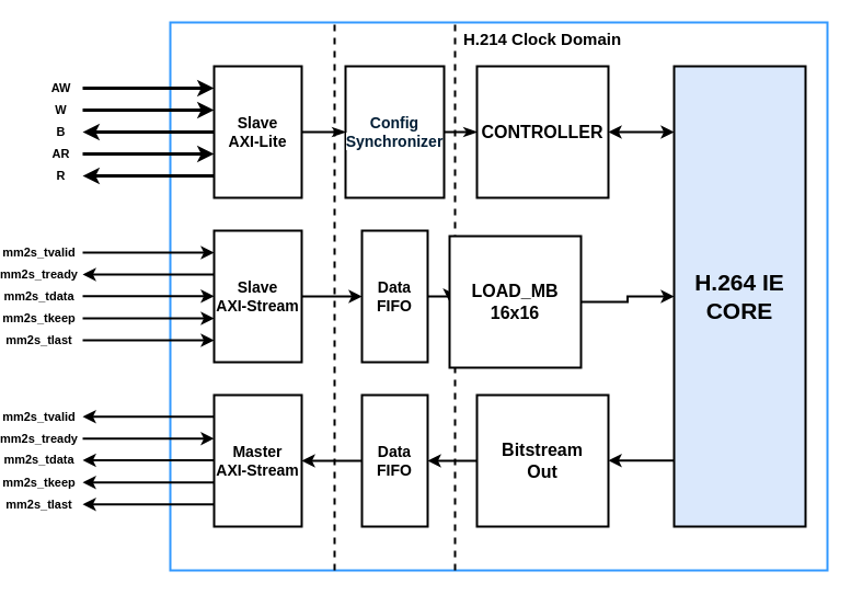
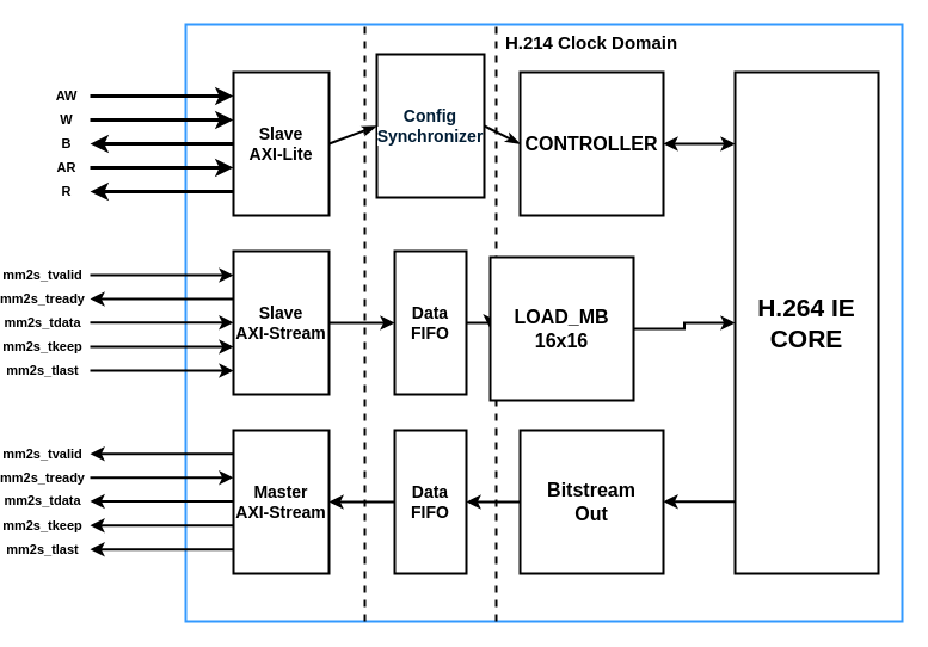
  <mxCell id="0" />
  <mxCell id="1" parent="0" />
  <mxCell id="2" value="" style="rounded=0;whiteSpace=wrap;html=1;strokeColor=#3399FF;fontStyle=1;strokeWidth=2;" parent="1" vertex="1"><mxGeometry x="100" y="20" width="600" height="500" as="geometry" /></mxCell>
  <mxCell id="3" value="&lt;font style=&quot;font-size: 14px;&quot;&gt;Slave&lt;/font&gt;&lt;div style=&quot;font-size: 14px;&quot;&gt;&lt;font style=&quot;font-size: 14px;&quot;&gt;AXI-Lite&lt;/font&gt;&lt;/div&gt;" style="rounded=0;whiteSpace=wrap;html=1;fontStyle=1;strokeWidth=2;" parent="1" vertex="1"><mxGeometry x="140" y="60" width="80" height="120" as="geometry" /></mxCell>
  <mxCell id="4" style="edgeStyle=orthogonalEdgeStyle;rounded=0;orthogonalLoop=1;jettySize=auto;html=1;entryX=0;entryY=0.5;entryDx=0;entryDy=0;strokeWidth=2;" parent="1" source="5" target="19" edge="1"><mxGeometry relative="1" as="geometry" /></mxCell>
  <mxCell id="5" value="&lt;font style=&quot;font-size: 14px;&quot;&gt;Data&lt;/font&gt;&lt;div style=&quot;font-size: 14px;&quot;&gt;&lt;font style=&quot;font-size: 14px;&quot;&gt;FIFO&lt;/font&gt;&lt;/div&gt;" style="rounded=0;whiteSpace=wrap;html=1;fontStyle=1;strokeWidth=2;" parent="1" vertex="1"><mxGeometry x="275" y="210" width="60" height="120" as="geometry" /></mxCell>
  <mxCell id="6" style="edgeStyle=orthogonalEdgeStyle;rounded=0;orthogonalLoop=1;jettySize=auto;html=1;entryX=1;entryY=0.5;entryDx=0;entryDy=0;strokeWidth=2;" parent="1" source="7" target="16" edge="1"><mxGeometry relative="1" as="geometry" /></mxCell>
  <mxCell id="7" value="&lt;span style=&quot;font-size: 14px;&quot;&gt;Data&lt;/span&gt;&lt;br&gt;&lt;div style=&quot;font-size: 14px;&quot;&gt;&lt;font style=&quot;font-size: 14px;&quot;&gt;FIFO&lt;/font&gt;&lt;/div&gt;" style="rounded=0;whiteSpace=wrap;html=1;fontStyle=1;strokeWidth=2;" parent="1" vertex="1"><mxGeometry x="275" y="360" width="60" height="120" as="geometry" /></mxCell>
  <mxCell id="8" value="" style="endArrow=classicThin;html=1;rounded=0;entryX=0;entryY=0.5;entryDx=0;entryDy=0;exitX=1;exitY=0.5;exitDx=0;exitDy=0;endFill=1;fontStyle=1;strokeWidth=2;" parent="1" source="3" target="13" edge="1"><mxGeometry width="50" height="50" relative="1" as="geometry"><mxPoint x="280" y="190" as="sourcePoint" /><mxPoint x="280" y="140" as="targetPoint" /></mxGeometry></mxCell>
  <mxCell id="9" value="" style="endArrow=classicThin;html=1;rounded=0;entryX=0;entryY=0.5;entryDx=0;entryDy=0;exitX=1;exitY=0.5;exitDx=0;exitDy=0;endFill=1;fontStyle=1;strokeWidth=2;" parent="1" source="13" target="17" edge="1"><mxGeometry width="50" height="50" relative="1" as="geometry"><mxPoint x="340" y="140" as="sourcePoint" /><mxPoint x="379.4" y="123.9" as="targetPoint" /></mxGeometry></mxCell>
  <mxCell id="10" value="" style="endArrow=none;dashed=1;html=1;rounded=0;entryX=0.25;entryY=0;entryDx=0;entryDy=0;exitX=0.25;exitY=1;exitDx=0;exitDy=0;strokeWidth=2;" parent="1" source="2" target="2" edge="1"><mxGeometry width="50" height="50" relative="1" as="geometry"><mxPoint x="180" y="360" as="sourcePoint" /><mxPoint x="230" y="310" as="targetPoint" /></mxGeometry></mxCell>
  <mxCell id="11" value="" style="endArrow=none;dashed=1;html=1;rounded=0;entryX=0.25;entryY=0;entryDx=0;entryDy=0;strokeWidth=2;" parent="1" edge="1"><mxGeometry width="50" height="50" relative="1" as="geometry"><mxPoint x="360" y="520" as="sourcePoint" /><mxPoint x="360" y="20" as="targetPoint" /></mxGeometry></mxCell>
  <mxCell id="12" value="&lt;b&gt;&lt;font style=&quot;font-size: 15px;&quot;&gt;H.214 Clock Domain&lt;/font&gt;&lt;/b&gt;" style="text;html=1;align=center;verticalAlign=middle;whiteSpace=wrap;rounded=0;strokeWidth=2;" parent="1" vertex="1"><mxGeometry x="360" y="20" width="160" height="30" as="geometry" /></mxCell>
- <mxCell id="13" value="&lt;div style=&quot;font-size: 14px;&quot;&gt;&lt;font style=&quot;font-size: 14px;&quot; face=&quot;Google Sans, Arial, sans-serif&quot; color=&quot;#001d35&quot;&gt;&lt;span style=&quot;background-color: rgb(255, 255, 255);&quot;&gt;Config&lt;/span&gt;&lt;/font&gt;&lt;/div&gt;&lt;div style=&quot;font-size: 14px;&quot;&gt;&lt;font style=&quot;font-size: 14px;&quot; face=&quot;Google Sans, Arial, sans-serif&quot; color=&quot;#001d35&quot;&gt;&lt;span style=&quot;background-color: rgb(255, 255, 255);&quot;&gt;Synchronizer&lt;/span&gt;&lt;/font&gt;&lt;/div&gt;" style="rounded=0;whiteSpace=wrap;html=1;fontStyle=1;strokeWidth=2;align=center;" parent="1" vertex="1"><mxGeometry x="260" y="60" width="90" height="120" as="geometry" /></mxCell>
+ <mxCell id="13" value="&lt;div style=&quot;font-size: 14px;&quot;&gt;&lt;font style=&quot;font-size: 14px;&quot; face=&quot;Google Sans, Arial, sans-serif&quot; color=&quot;#001d35&quot;&gt;&lt;span style=&quot;background-color: rgb(255, 255, 255);&quot;&gt;Config&lt;/span&gt;&lt;/font&gt;&lt;/div&gt;&lt;div style=&quot;font-size: 14px;&quot;&gt;&lt;font style=&quot;font-size: 14px;&quot; face=&quot;Google Sans, Arial, sans-serif&quot; color=&quot;#001d35&quot;&gt;&lt;span style=&quot;background-color: rgb(255, 255, 255);&quot;&gt;Synchronizer&lt;/span&gt;&lt;/font&gt;&lt;/div&gt;" style="rounded=0;whiteSpace=wrap;html=1;fontStyle=1;strokeWidth=2;align=center;" parent="1" vertex="1"><mxGeometry x="260" y="45" width="90" height="120" as="geometry" /></mxCell>
  <mxCell id="14" style="edgeStyle=orthogonalEdgeStyle;rounded=0;orthogonalLoop=1;jettySize=auto;html=1;entryX=0;entryY=0.5;entryDx=0;entryDy=0;strokeWidth=2;" parent="1" source="15" target="5" edge="1"><mxGeometry relative="1" as="geometry" /></mxCell>
  <mxCell id="15" value="&lt;font style=&quot;font-size: 14px;&quot;&gt;Slave&lt;/font&gt;&lt;div style=&quot;font-size: 14px;&quot;&gt;&lt;font style=&quot;font-size: 14px;&quot;&gt;AXI-Stream&lt;/font&gt;&lt;/div&gt;" style="rounded=0;whiteSpace=wrap;html=1;fontStyle=1;strokeWidth=2;" parent="1" vertex="1"><mxGeometry x="140" y="210" width="80" height="120" as="geometry" /></mxCell>
  <mxCell id="16" value="&lt;font style=&quot;font-size: 14px;&quot;&gt;Master&lt;br&gt;&lt;/font&gt;&lt;div style=&quot;font-size: 14px;&quot;&gt;&lt;font style=&quot;font-size: 14px;&quot;&gt;AXI-Stream&lt;/font&gt;&lt;/div&gt;" style="rounded=0;whiteSpace=wrap;html=1;fontStyle=1;strokeWidth=2;" parent="1" vertex="1"><mxGeometry x="140" y="360" width="80" height="120" as="geometry" /></mxCell>
  <mxCell id="17" value="&lt;span style=&quot;font-size: 16px;&quot;&gt;CONTROLLER&lt;/span&gt;" style="rounded=0;whiteSpace=wrap;html=1;fontStyle=1;strokeWidth=2;" parent="1" vertex="1"><mxGeometry x="380" y="60" width="120" height="120" as="geometry" /></mxCell>
  <mxCell id="18" style="edgeStyle=orthogonalEdgeStyle;rounded=0;orthogonalLoop=1;jettySize=auto;html=1;entryX=0;entryY=0.5;entryDx=0;entryDy=0;strokeWidth=2;" parent="1" source="19" target="39" edge="1"><mxGeometry relative="1" as="geometry"><mxPoint x="560" y="300" as="targetPoint" /></mxGeometry></mxCell>
  <mxCell id="19" value="&lt;span style=&quot;font-size: 16px;&quot;&gt;LOAD_MB&lt;/span&gt;&lt;div&gt;&lt;span style=&quot;font-size: 16px;&quot;&gt;16x16&lt;/span&gt;&lt;/div&gt;" style="rounded=0;whiteSpace=wrap;html=1;fontStyle=1;strokeWidth=2;" parent="1" vertex="1"><mxGeometry x="355" y="215" width="120" height="120" as="geometry" /></mxCell>
  <mxCell id="20" style="edgeStyle=orthogonalEdgeStyle;rounded=0;orthogonalLoop=1;jettySize=auto;html=1;entryX=1;entryY=0.5;entryDx=0;entryDy=0;strokeWidth=2;" parent="1" source="21" target="7" edge="1"><mxGeometry relative="1" as="geometry" /></mxCell>
  <mxCell id="21" value="&lt;span style=&quot;font-size: 16px;&quot;&gt;Bitstream&lt;/span&gt;&lt;div&gt;&lt;span style=&quot;font-size: 16px;&quot;&gt;Out&lt;/span&gt;&lt;/div&gt;" style="rounded=0;whiteSpace=wrap;html=1;fontStyle=1;strokeWidth=2;" parent="1" vertex="1"><mxGeometry x="380" y="360" width="120" height="120" as="geometry" /></mxCell>
  <mxCell id="22" value="B" style="endArrow=classic;html=1;rounded=0;entryX=0;entryY=0.5;entryDx=0;entryDy=0;exitX=0;exitY=0.5;exitDx=0;exitDy=0;fontStyle=1;strokeWidth=3;" parent="1" source="3" edge="1"><mxGeometry x="1" y="20" width="50" height="50" relative="1" as="geometry"><mxPoint x="250" y="50" as="sourcePoint" /><mxPoint x="20" y="120" as="targetPoint" /><mxPoint x="-20" y="-20" as="offset" /></mxGeometry></mxCell>
  <mxCell id="23" value="AR" style="endArrow=classic;html=1;rounded=0;entryX=0;entryY=0.5;entryDx=0;entryDy=0;fontStyle=1;strokeWidth=3;" parent="1" edge="1"><mxGeometry x="-1" y="-20" width="50" height="50" relative="1" as="geometry"><mxPoint x="20" y="140" as="sourcePoint" /><mxPoint x="140" y="140" as="targetPoint" /><mxPoint x="-20" y="-20" as="offset" /></mxGeometry></mxCell>
  <mxCell id="24" value="R" style="endArrow=classic;html=1;rounded=0;entryX=0;entryY=0.5;entryDx=0;entryDy=0;fontStyle=1;strokeWidth=3;" parent="1" edge="1"><mxGeometry x="1" y="20" width="50" height="50" relative="1" as="geometry"><mxPoint x="140" y="160" as="sourcePoint" /><mxPoint x="20" y="160" as="targetPoint" /><mxPoint x="-20" y="-20" as="offset" /></mxGeometry></mxCell>
  <mxCell id="25" value="W" style="endArrow=classic;html=1;rounded=0;entryX=0;entryY=0.5;entryDx=0;entryDy=0;fontStyle=1;strokeWidth=3;" parent="1" edge="1"><mxGeometry x="-1" y="-20" width="50" height="50" relative="1" as="geometry"><mxPoint x="20" y="100" as="sourcePoint" /><mxPoint x="140" y="100" as="targetPoint" /><mxPoint x="-20" y="-20" as="offset" /></mxGeometry></mxCell>
  <mxCell id="26" value="AW" style="endArrow=classic;html=1;rounded=0;entryX=0;entryY=0.5;entryDx=0;entryDy=0;fontStyle=1;strokeWidth=3;" parent="1" edge="1"><mxGeometry x="-1" y="-20" width="50" height="50" relative="1" as="geometry"><mxPoint x="20" y="80" as="sourcePoint" /><mxPoint x="140" y="80" as="targetPoint" /><mxPoint x="-20" y="-20" as="offset" /></mxGeometry></mxCell>
  <mxCell id="27" value="mm2s_tvalid" style="endArrow=classic;html=1;rounded=0;entryX=0;entryY=0.5;entryDx=0;entryDy=0;strokeWidth=2;fontStyle=1" parent="1" edge="1"><mxGeometry x="-1" y="-40" width="50" height="50" relative="1" as="geometry"><mxPoint x="20" y="230" as="sourcePoint" /><mxPoint x="140" y="230" as="targetPoint" /><mxPoint x="-40" y="-40" as="offset" /></mxGeometry></mxCell>
  <mxCell id="28" style="edgeStyle=orthogonalEdgeStyle;rounded=0;orthogonalLoop=1;jettySize=auto;html=1;entryX=0;entryY=0.5;entryDx=0;entryDy=0;strokeWidth=2;" parent="1" edge="1"><mxGeometry relative="1" as="geometry"><mxPoint x="560" y="419.76" as="sourcePoint" /><mxPoint x="500" y="419.76" as="targetPoint" /></mxGeometry></mxCell>
  <mxCell id="29" value="mm2s_tready" style="endArrow=classic;html=1;rounded=0;entryX=0;entryY=0.5;entryDx=0;entryDy=0;strokeWidth=2;fontStyle=1" parent="1" edge="1"><mxGeometry x="1" y="40" width="50" height="50" relative="1" as="geometry"><mxPoint x="140" y="250" as="sourcePoint" /><mxPoint x="20" y="250" as="targetPoint" /><mxPoint x="-40" y="-40" as="offset" /></mxGeometry></mxCell>
  <mxCell id="30" value="mm2s_tlast" style="endArrow=classic;html=1;rounded=0;entryX=0;entryY=0.5;entryDx=0;entryDy=0;strokeWidth=2;fontStyle=1" parent="1" edge="1"><mxGeometry x="-1" y="-40" width="50" height="50" relative="1" as="geometry"><mxPoint x="20" y="310" as="sourcePoint" /><mxPoint x="140" y="310" as="targetPoint" /><mxPoint x="-40" y="-40" as="offset" /></mxGeometry></mxCell>
  <mxCell id="31" value="mm2s_tkeep" style="endArrow=classic;html=1;rounded=0;entryX=0;entryY=0.5;entryDx=0;entryDy=0;strokeWidth=2;fontStyle=1" parent="1" edge="1"><mxGeometry x="-1" y="-40" width="50" height="50" relative="1" as="geometry"><mxPoint x="20" y="290" as="sourcePoint" /><mxPoint x="140" y="290" as="targetPoint" /><mxPoint x="-40" y="-40" as="offset" /></mxGeometry></mxCell>
  <mxCell id="32" value="mm2s_tdata" style="endArrow=classic;html=1;rounded=0;entryX=0;entryY=0.5;entryDx=0;entryDy=0;strokeWidth=2;fontStyle=1" parent="1" edge="1"><mxGeometry x="-1" y="-40" width="50" height="50" relative="1" as="geometry"><mxPoint x="20" y="269.76" as="sourcePoint" /><mxPoint x="140" y="269.76" as="targetPoint" /><mxPoint x="-40" y="-40" as="offset" /></mxGeometry></mxCell>
  <mxCell id="33" value="mm2s_tvalid" style="endArrow=classic;html=1;rounded=0;entryX=0;entryY=0.5;entryDx=0;entryDy=0;strokeWidth=2;fontStyle=1" parent="1" edge="1"><mxGeometry x="1" y="40" width="50" height="50" relative="1" as="geometry"><mxPoint x="140" y="379.71" as="sourcePoint" /><mxPoint x="20" y="379.71" as="targetPoint" /><mxPoint x="-40" y="-40" as="offset" /></mxGeometry></mxCell>
  <mxCell id="34" value="mm2s_tready" style="endArrow=classic;html=1;rounded=0;entryX=0;entryY=0.5;entryDx=0;entryDy=0;strokeWidth=2;fontStyle=1" parent="1" edge="1"><mxGeometry x="-1" y="-40" width="50" height="50" relative="1" as="geometry"><mxPoint x="20" y="399.71" as="sourcePoint" /><mxPoint x="140" y="399.71" as="targetPoint" /><mxPoint x="-40" y="-40" as="offset" /></mxGeometry></mxCell>
  <mxCell id="35" value="mm2s_tlast" style="endArrow=classic;html=1;rounded=0;entryX=0;entryY=0.5;entryDx=0;entryDy=0;strokeWidth=2;fontStyle=1" parent="1" edge="1"><mxGeometry x="1" y="40" width="50" height="50" relative="1" as="geometry"><mxPoint x="140" y="459.71" as="sourcePoint" /><mxPoint x="20" y="459.71" as="targetPoint" /><mxPoint x="-40" y="-40" as="offset" /></mxGeometry></mxCell>
  <mxCell id="36" value="mm2s_tkeep" style="endArrow=classic;html=1;rounded=0;entryX=0;entryY=0.5;entryDx=0;entryDy=0;strokeWidth=2;fontStyle=1" parent="1" edge="1"><mxGeometry x="1" y="40" width="50" height="50" relative="1" as="geometry"><mxPoint x="140" y="439.71" as="sourcePoint" /><mxPoint x="20" y="439.71" as="targetPoint" /><mxPoint x="-40" y="-40" as="offset" /></mxGeometry></mxCell>
  <mxCell id="37" value="mm2s_tdata" style="endArrow=classic;html=1;rounded=0;entryX=0;entryY=0.5;entryDx=0;entryDy=0;strokeWidth=2;fontStyle=1" parent="1" edge="1"><mxGeometry x="1" y="40" width="50" height="50" relative="1" as="geometry"><mxPoint x="140" y="419.47" as="sourcePoint" /><mxPoint x="20" y="419.47" as="targetPoint" /><mxPoint x="-40" y="-40" as="offset" /></mxGeometry></mxCell>
  <mxCell id="38" value="" style="endArrow=classic;startArrow=classic;html=1;rounded=0;exitX=1;exitY=0.5;exitDx=0;exitDy=0;entryX=0;entryY=0;entryDx=0;entryDy=0;strokeWidth=2;" parent="1" source="17" edge="1"><mxGeometry width="50" height="50" relative="1" as="geometry"><mxPoint x="370" y="180" as="sourcePoint" /><mxPoint x="560" y="120" as="targetPoint" /></mxGeometry></mxCell>
- <mxCell id="39" value="&lt;font style=&quot;font-size: 21px;&quot;&gt;H.264 IE&lt;/font&gt;&lt;div style=&quot;font-size: 21px;&quot;&gt;&lt;font style=&quot;font-size: 21px;&quot;&gt;CORE&lt;/font&gt;&lt;/div&gt;" style="rounded=0;whiteSpace=wrap;html=1;fontStyle=1;strokeWidth=2;fillColor=#dae8fc;" parent="1" vertex="1"><mxGeometry x="560" y="60" width="120" height="420" as="geometry" /></mxCell>
+ <mxCell id="39" value="&lt;font style=&quot;font-size: 21px;&quot;&gt;H.264 IE&lt;/font&gt;&lt;div style=&quot;font-size: 21px;&quot;&gt;&lt;font style=&quot;font-size: 21px;&quot;&gt;CORE&lt;/font&gt;&lt;/div&gt;" style="rounded=0;whiteSpace=wrap;html=1;fontStyle=1;strokeWidth=2;" parent="1" vertex="1"><mxGeometry x="560" y="60" width="120" height="420" as="geometry" /></mxCell>
